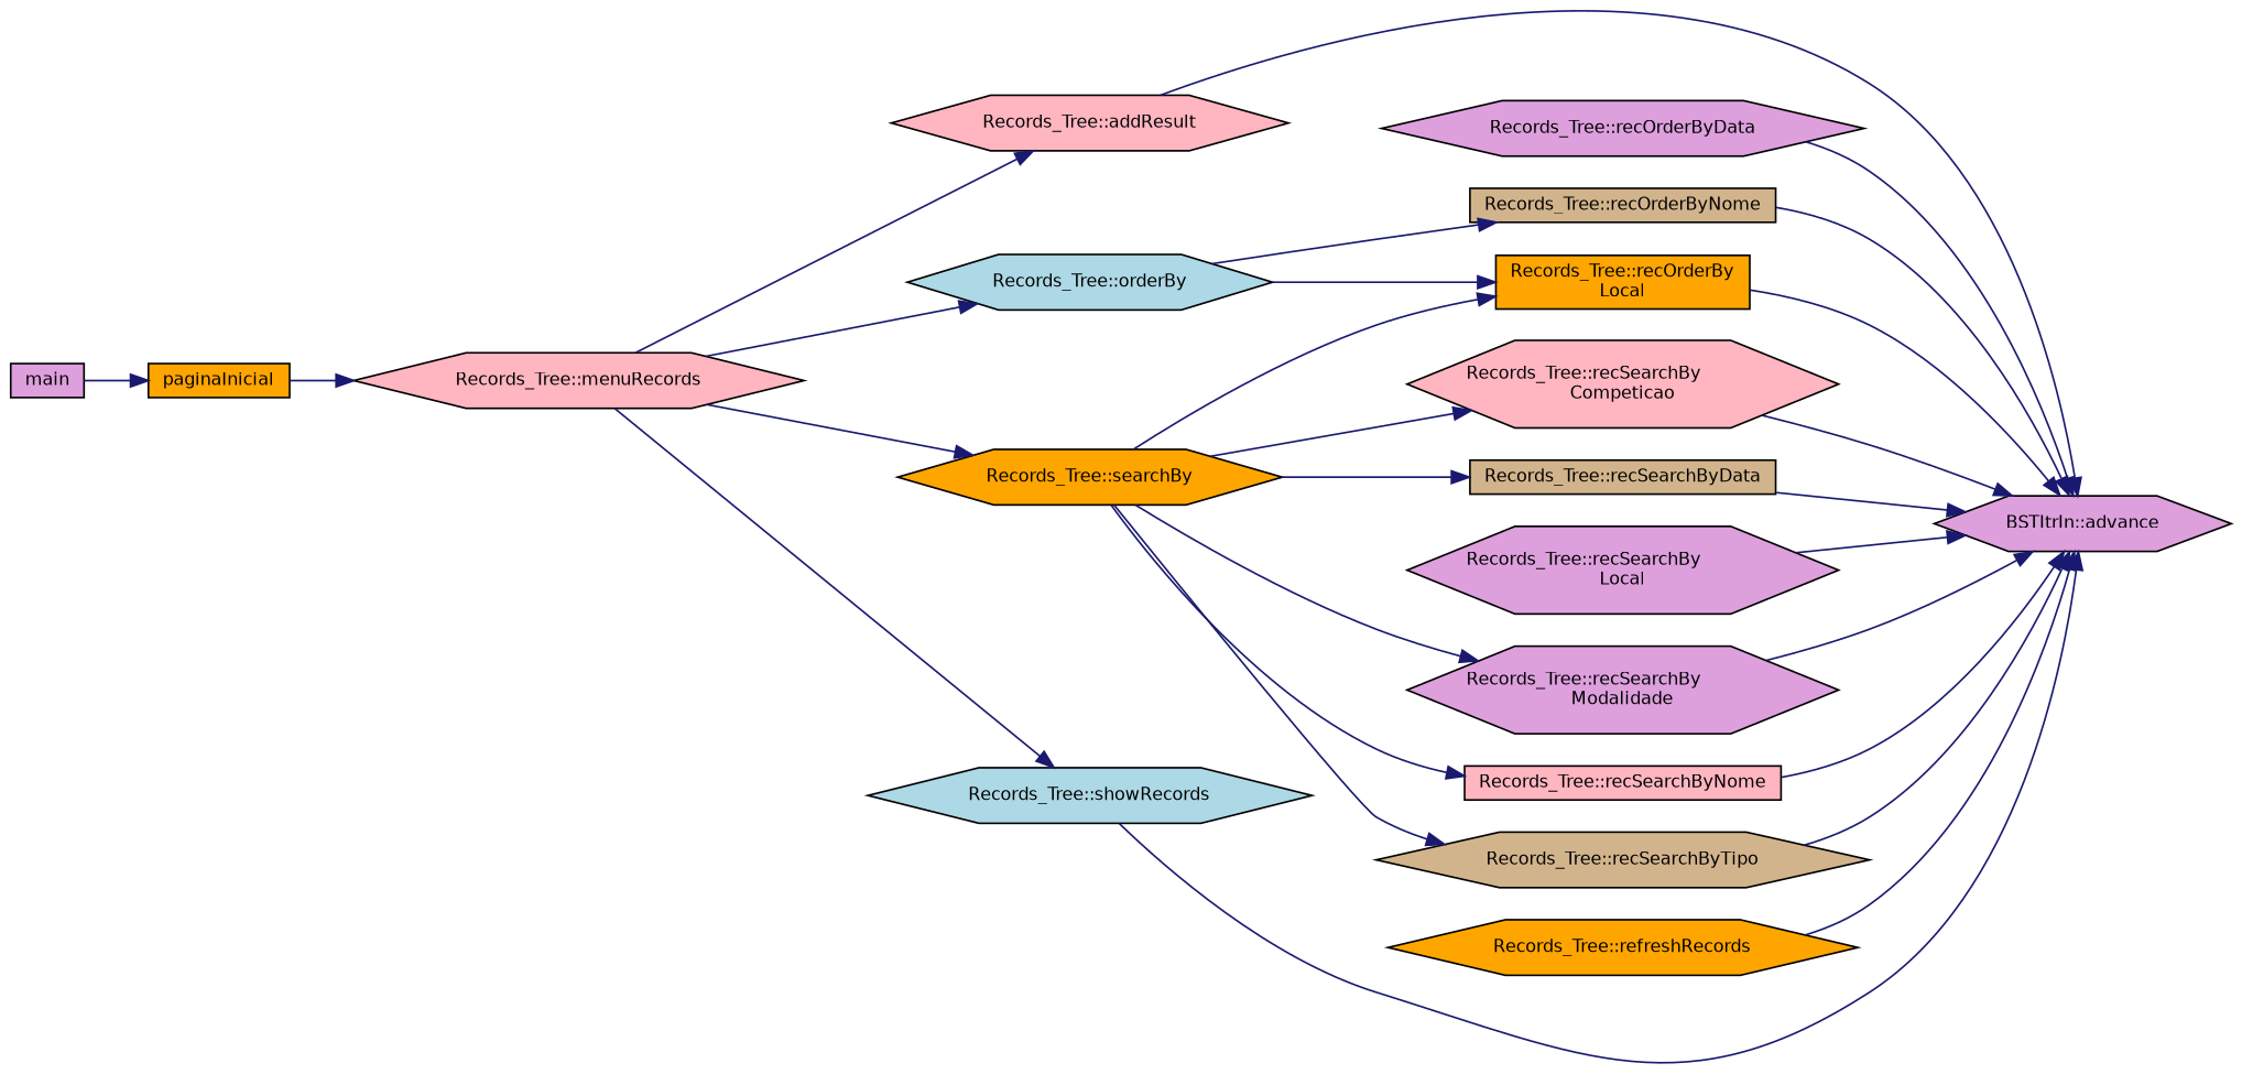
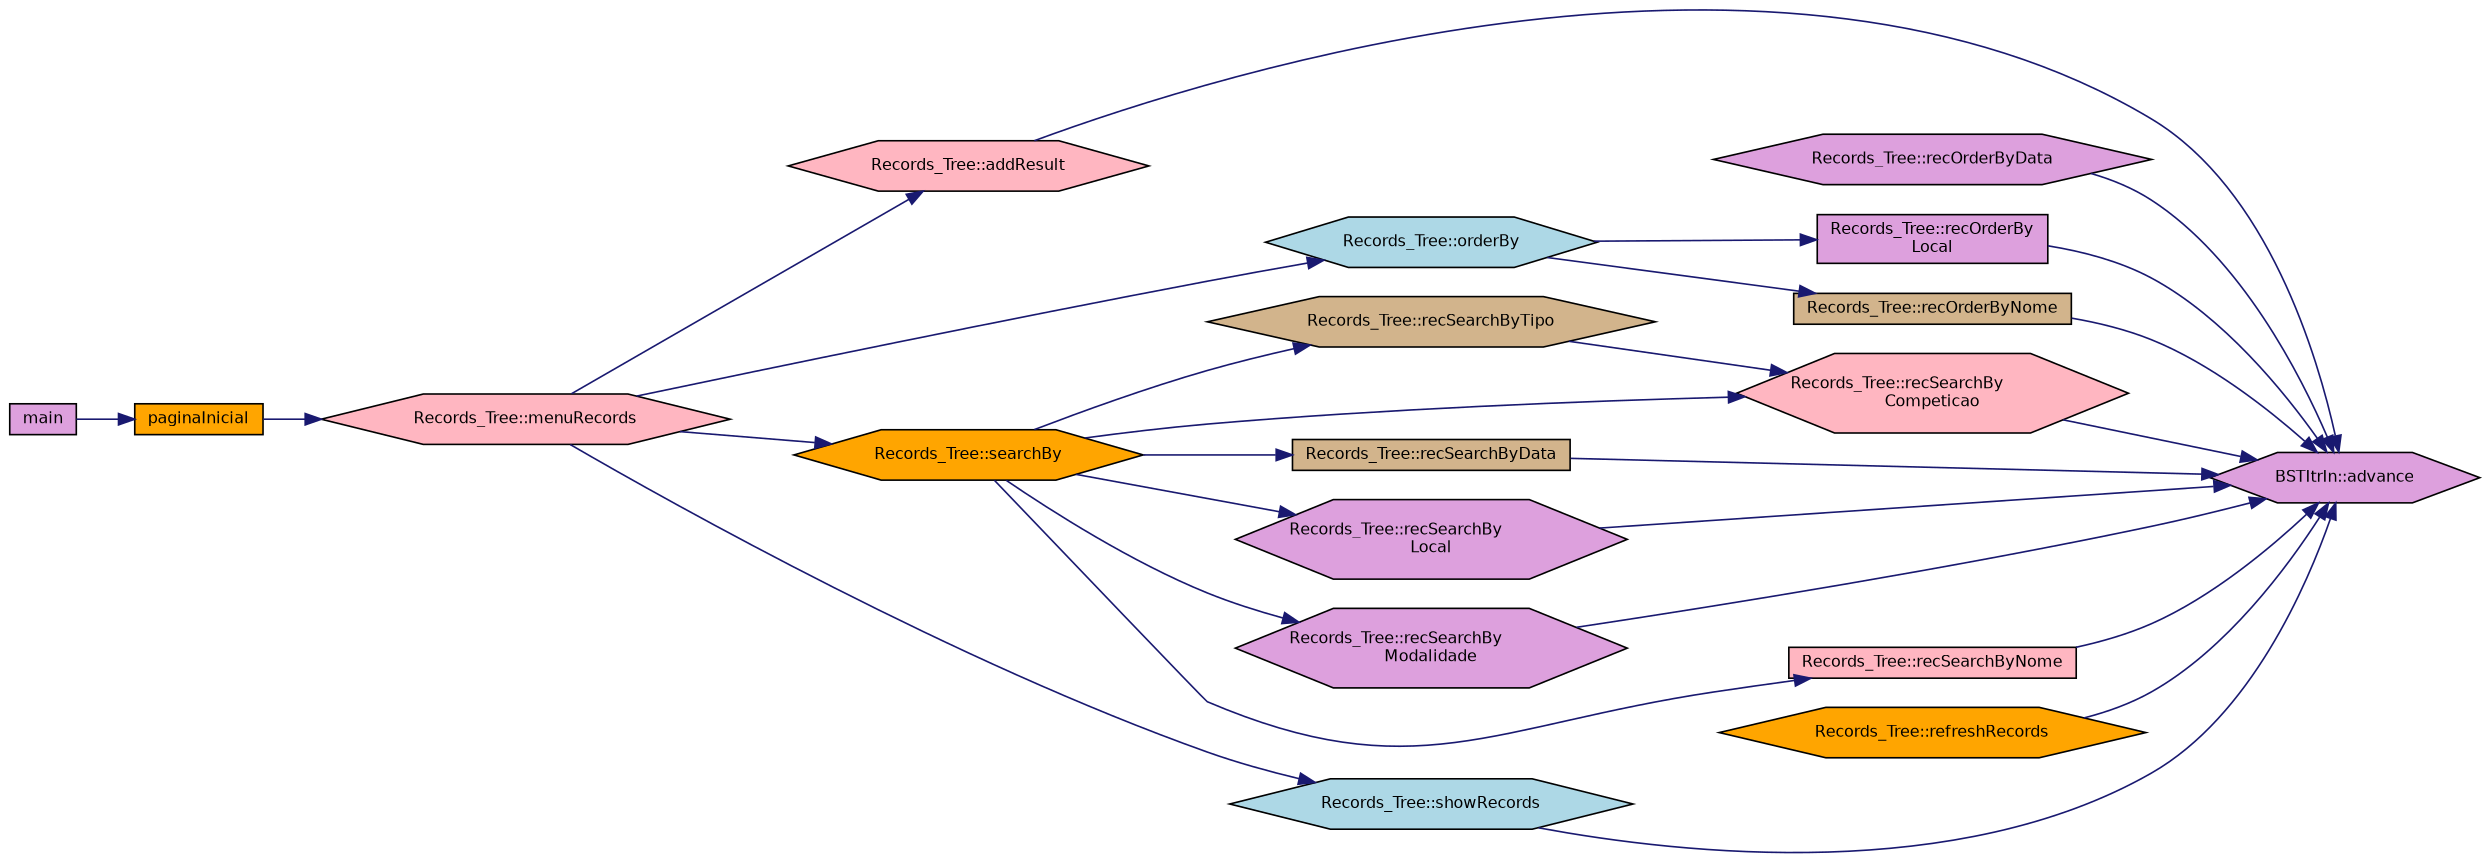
  digraph {
    rankdir=RL
    node [color=black fillcolor=plum fontname=Helvetica fontsize=10 shape=hexagon style=filled]
    edge [color=midnightblue dir=back fontname=Helvetica fontsize=10 labelfontname=Helvetica labelfontsize=10 style=solid]
    n1 [fontcolor=black height=0.2 label="BSTItrIn::advance" width=0.4]
    n2 [fillcolor=lightpink height=0.2 label="Records_Tree::addResult" width=0.4]
    n3 [height=0.2 label="Records_Tree::recOrderByData" width=0.4]
-   n4 [fillcolor=orange height=0.2 label="Records_Tree::recOrderBy\lLocal" shape=box width=0.4]
+   n4 [height=0.2 label="Records_Tree::recOrderBy\lLocal" shape=box width=0.4]
    n5 [fillcolor=tan height=0.2 label="Records_Tree::recOrderByNome" shape=box width=0.4]
    n6 [fillcolor=lightpink height=0.2 label="Records_Tree::recSearchBy\lCompeticao" width=0.4]
    n7 [fillcolor=tan height=0.2 label="Records_Tree::recSearchByData" shape=box width=0.4]
    n8 [height=0.2 label="Records_Tree::recSearchBy\lLocal" width=0.4]
    n9 [height=0.2 label="Records_Tree::recSearchBy\lModalidade" width=0.4]
    n10 [fillcolor=lightpink height=0.2 label="Records_Tree::recSearchByNome" shape=box width=0.4]
    n11 [fillcolor=tan height=0.2 label="Records_Tree::recSearchByTipo" width=0.4]
    n12 [fillcolor=orange height=0.2 label="Records_Tree::refreshRecords" width=0.4]
    n13 [fillcolor=lightblue height=0.2 label="Records_Tree::showRecords" width=0.4]
    n14 [fillcolor=lightpink height=0.2 label="Records_Tree::menuRecords" width=0.4]
    n15 [fillcolor=lightblue height=0.2 label="Records_Tree::orderBy" width=0.4]
    n16 [fillcolor=orange height=0.2 label="Records_Tree::searchBy" width=0.4]
    n17 [fillcolor=orange height=0.2 label=paginaInicial shape=box width=0.4]
    n18 [height=0.2 label=main shape=box width=0.4]
    n1 -> n2
    n1 -> n3
    n1 -> n4
    n1 -> n5
    n1 -> n6
    n1 -> n7
    n1 -> n8
    n1 -> n9
    n1 -> n10
-   n1 -> n11
+   n6 -> n11
    n1 -> n12
    n1 -> n13
    n2 -> n14
    n4 -> n15
    n5 -> n15
    n6 -> n16
    n7 -> n16
-   n4 -> n16
+   n8 -> n16
    n9 -> n16
    n10 -> n16
    n11 -> n16
    n13 -> n14
    n14 -> n17
    n15 -> n14
    n16 -> n14
    n17 -> n18
  }
